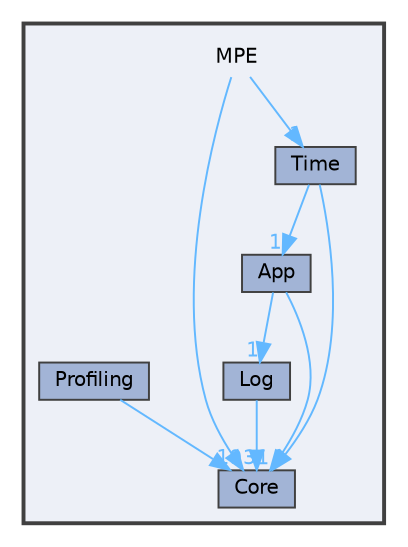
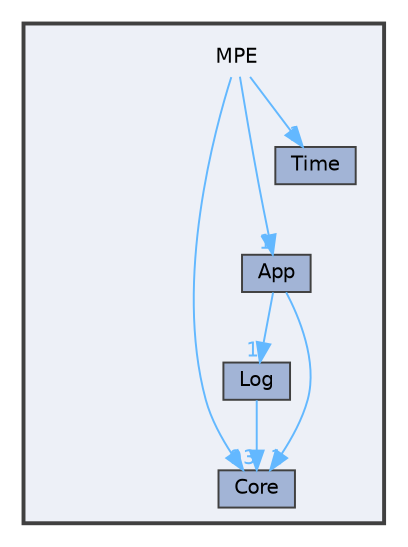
  digraph {
    compound=true
    node [fontname=Helvetica fontsize=10 shape=box color=grey25 fillcolor="#a2b4d6" style=filled]
    edge [color=steelblue1 fontcolor=steelblue1 fontname=Helvetica fontsize=10 headlabel=1 labeldistance=1.5 labelfontname=Helvetica labelfontsize=10]
    n1 [height=0.2 label=MPE shape=plaintext width=0.4 color="" fillcolor="" style=""]
    n2 [height=0.2 label=App width=0.4]
    n3 [height=0.2 label=Core width=0.4]
    n4 [height=0.2 label=Log width=0.4]
-   n5 [height=0.2 label=Profiling width=0.4]
    n6 [height=0.2 label=Time width=0.4]
    subgraph cluster_1 {
      bgcolor="#edf0f7"
      fontname=Helvetica
      fontsize=10
      pencolor=grey25
      style="filled,bold"
      n1
      n2
      n3
      n4
-     n5
      n6
    }
-   n6 -> n2
+   n1 -> n2
    n1 -> n3 [headlabel=9]
    n1 -> n6
    n2 -> n3
    n2 -> n4
    n4 -> n3 [headlabel=3]
-   n5 -> n3
-   n6 -> n3
  }
